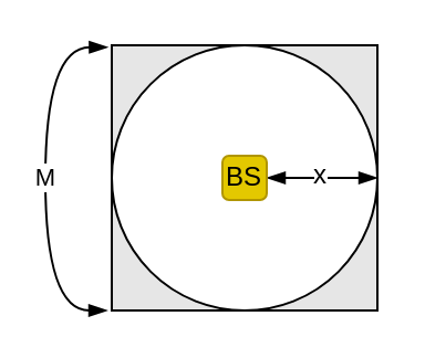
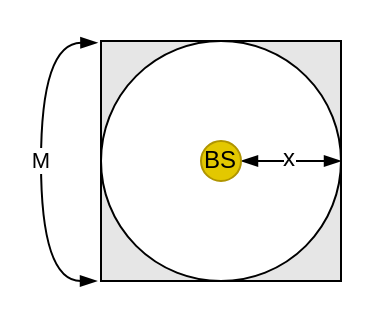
  <mxCell id="0" />
  <mxCell id="1" parent="0" />
  <mxCell id="2" value="" style="rounded=0;whiteSpace=wrap;html=1;fillColor=#E6E6E6;strokeColor=#000000;" parent="1" vertex="1"><mxGeometry x="50" y="20" width="120" height="120" as="geometry" /></mxCell>
  <mxCell id="3" value="" style="ellipse;whiteSpace=wrap;html=1;aspect=fixed;fillColor=#ffffff;" vertex="1" parent="1"><mxGeometry x="50" y="20" width="120" height="120" as="geometry" /></mxCell>
  <mxCell id="4" value="" style="endArrow=blockThin;html=1;entryX=1;entryY=0.5;entryDx=0;entryDy=0;endFill=1;startArrow=blockThin;startFill=1;" parent="1" source="7" target="2" edge="1"><mxGeometry width="50" height="50" relative="1" as="geometry"><mxPoint x="-230" y="490" as="sourcePoint" /><mxPoint x="-180" y="440" as="targetPoint" /></mxGeometry></mxCell>
  <mxCell id="5" value="x" style="text;html=1;resizable=0;points=[];align=center;verticalAlign=middle;labelBackgroundColor=#ffffff;" parent="4" vertex="1" connectable="0"><mxGeometry x="-0.089" y="2" relative="1" as="geometry"><mxPoint as="offset" /></mxGeometry></mxCell>
  <mxCell id="6" value="M" style="curved=1;endArrow=blockThin;html=1;entryX=-0.015;entryY=0.007;entryDx=0;entryDy=0;entryPerimeter=0;startArrow=blockThin;startFill=1;endFill=1;" parent="1" target="2" edge="1"><mxGeometry width="50" height="50" relative="1" as="geometry"><mxPoint x="48" y="140" as="sourcePoint" /><mxPoint x="100" y="160" as="targetPoint" /><Array as="points"><mxPoint x="20" y="140" /><mxPoint x="20" y="21" /></Array></mxGeometry></mxCell>
- <mxCell id="7" value="&lt;font color=&quot;#000000&quot;&gt;BS&lt;/font&gt;" style="whiteSpace=wrap;html=1;fillColor=#e3c800;strokeColor=#B09500;fontColor=#ffffff;rounded=1;" parent="1" vertex="1"><mxGeometry x="100" y="70" width="20" height="20" as="geometry" /></mxCell>
+ <mxCell id="7" value="&lt;font color=&quot;#000000&quot;&gt;BS&lt;/font&gt;" style="ellipse;whiteSpace=wrap;html=1;fillColor=#e3c800;strokeColor=#B09500;fontColor=#ffffff;" parent="1" vertex="1"><mxGeometry x="100" y="70" width="20" height="20" as="geometry" /></mxCell>
